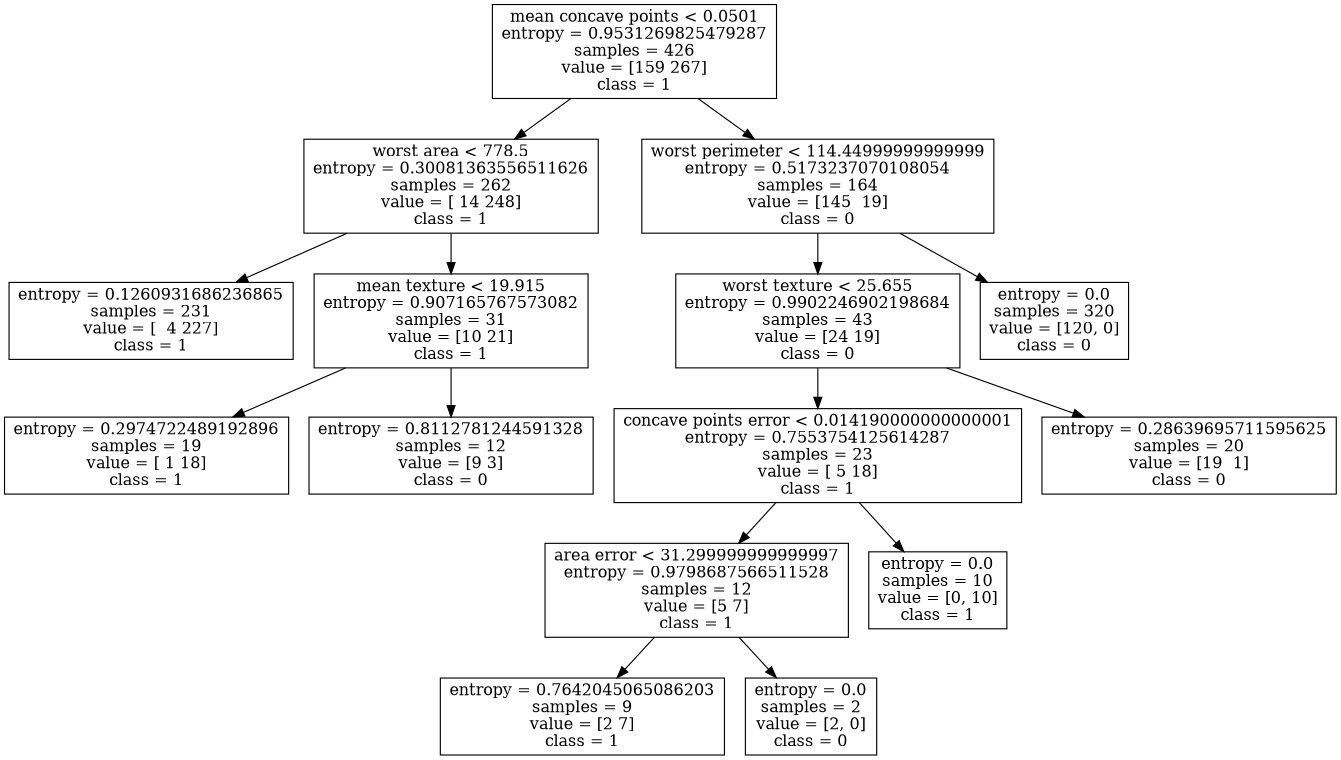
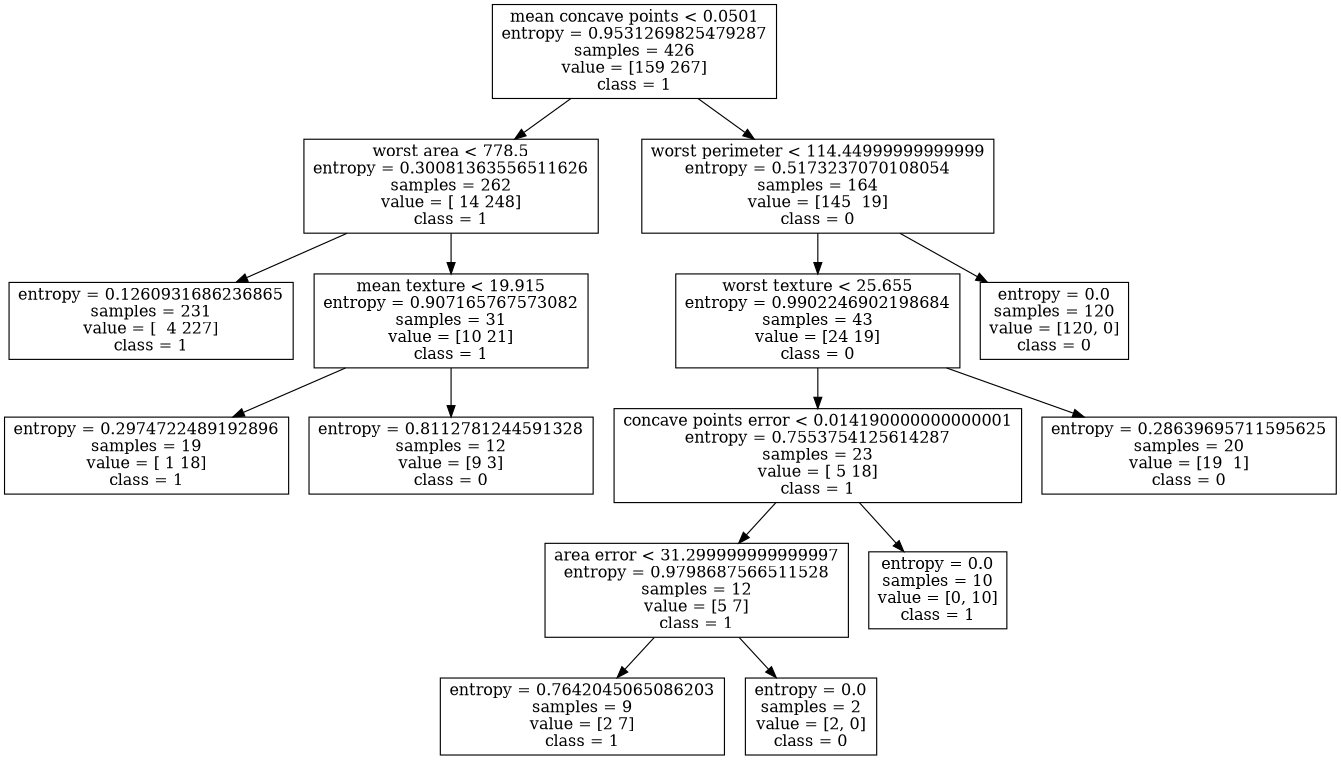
  digraph {
    node [shape=box]
    n1 [label="mean concave points < 0.0501\nentropy = 0.9531269825479287\nsamples = 426\nvalue = [159 267]\nclass = 1"]
    n2 [label="worst area < 778.5\nentropy = 0.30081363556511626\nsamples = 262\nvalue = [ 14 248]\nclass = 1"]
    n3 [label="worst perimeter < 114.44999999999999\nentropy = 0.5173237070108054\nsamples = 164\nvalue = [145  19]\nclass = 0"]
    n4 [label="entropy = 0.1260931686236865\nsamples = 231\nvalue = [  4 227]\nclass = 1"]
    n5 [label="mean texture < 19.915\nentropy = 0.907165767573082\nsamples = 31\nvalue = [10 21]\nclass = 1"]
    n6 [label="entropy = 0.2974722489192896\nsamples = 19\nvalue = [ 1 18]\nclass = 1"]
    n7 [label="entropy = 0.8112781244591328\nsamples = 12\nvalue = [9 3]\nclass = 0"]
    n8 [label="worst texture < 25.655\nentropy = 0.9902246902198684\nsamples = 43\nvalue = [24 19]\nclass = 0"]
-   n9 [label="entropy = 0.0\nsamples = 320\nvalue = [120, 0]\nclass = 0"]
+   n9 [label="entropy = 0.0\nsamples = 120\nvalue = [120, 0]\nclass = 0"]
    n10 [label="concave points error < 0.014190000000000001\nentropy = 0.7553754125614287\nsamples = 23\nvalue = [ 5 18]\nclass = 1"]
    n11 [label="entropy = 0.28639695711595625\nsamples = 20\nvalue = [19  1]\nclass = 0"]
    n12 [label="area error < 31.299999999999997\nentropy = 0.9798687566511528\nsamples = 12\nvalue = [5 7]\nclass = 1"]
    n13 [label="entropy = 0.0\nsamples = 10\nvalue = [0, 10]\nclass = 1"]
    n14 [label="entropy = 0.7642045065086203\nsamples = 9\nvalue = [2 7]\nclass = 1"]
    n15 [label="entropy = 0.0\nsamples = 2\nvalue = [2, 0]\nclass = 0"]
    n1 -> n2
    n1 -> n3
    n2 -> n4
    n2 -> n5
    n3 -> n8
    n3 -> n9
    n5 -> n6
    n5 -> n7
    n8 -> n10
    n8 -> n11
    n10 -> n12
    n10 -> n13
    n12 -> n14
    n12 -> n15
  }
